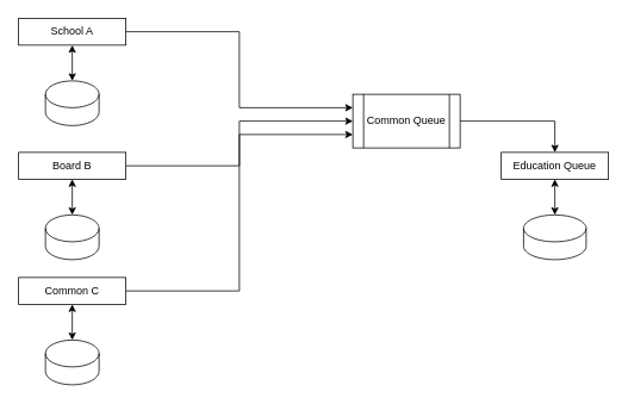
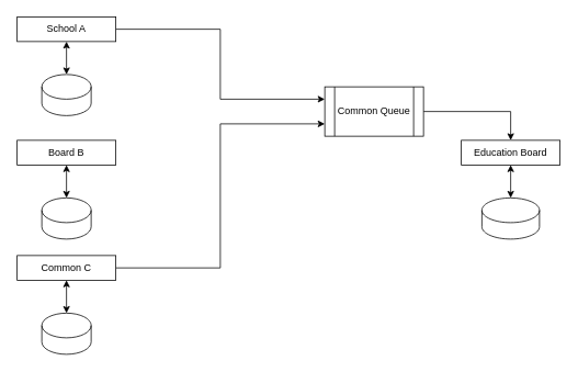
  <mxCell id="0" />
  <mxCell id="1" parent="0" />
  <mxCell id="2" style="edgeStyle=orthogonalEdgeStyle;rounded=0;orthogonalLoop=1;jettySize=auto;html=1;entryX=0;entryY=0.25;entryDx=0;entryDy=0;" edge="1" parent="1" source="3" target="15"><mxGeometry relative="1" as="geometry" /></mxCell>
  <mxCell id="3" value="School A" style="rounded=0;whiteSpace=wrap;html=1;" vertex="1" parent="1"><mxGeometry x="20" y="20" width="120" height="30" as="geometry" /></mxCell>
  <mxCell id="4" value="" style="shape=cylinder3;whiteSpace=wrap;html=1;boundedLbl=1;backgroundOutline=1;size=15;" vertex="1" parent="1"><mxGeometry x="50" y="90" width="60" height="50" as="geometry" /></mxCell>
  <mxCell id="5" value="" style="endArrow=classic;startArrow=classic;html=1;rounded=0;entryX=0.5;entryY=1;entryDx=0;entryDy=0;exitX=0.5;exitY=0;exitDx=0;exitDy=0;exitPerimeter=0;" edge="1" parent="1" source="4"><mxGeometry width="50" height="50" relative="1" as="geometry"><mxPoint x="70" y="100" as="sourcePoint" /><mxPoint x="80" y="50" as="targetPoint" /></mxGeometry></mxCell>
- <mxCell id="6" style="edgeStyle=orthogonalEdgeStyle;rounded=0;orthogonalLoop=1;jettySize=auto;html=1;entryX=0;entryY=0.5;entryDx=0;entryDy=0;" edge="1" parent="1" source="7" target="15"><mxGeometry relative="1" as="geometry" /></mxCell>
  <mxCell id="7" value="Board B" style="rounded=0;whiteSpace=wrap;html=1;" vertex="1" parent="1"><mxGeometry x="20" y="170" width="120" height="30" as="geometry" /></mxCell>
  <mxCell id="8" value="" style="shape=cylinder3;whiteSpace=wrap;html=1;boundedLbl=1;backgroundOutline=1;size=15;" vertex="1" parent="1"><mxGeometry x="50" y="240" width="60" height="50" as="geometry" /></mxCell>
  <mxCell id="9" value="" style="endArrow=classic;startArrow=classic;html=1;rounded=0;entryX=0.5;entryY=1;entryDx=0;entryDy=0;exitX=0.5;exitY=0;exitDx=0;exitDy=0;exitPerimeter=0;" edge="1" parent="1" source="8"><mxGeometry width="50" height="50" relative="1" as="geometry"><mxPoint x="70" y="250" as="sourcePoint" /><mxPoint x="80" y="200" as="targetPoint" /></mxGeometry></mxCell>
  <mxCell id="10" style="edgeStyle=orthogonalEdgeStyle;rounded=0;orthogonalLoop=1;jettySize=auto;html=1;entryX=0;entryY=0.75;entryDx=0;entryDy=0;" edge="1" parent="1" source="11" target="15"><mxGeometry relative="1" as="geometry" /></mxCell>
  <mxCell id="11" value="Common C" style="rounded=0;whiteSpace=wrap;html=1;" vertex="1" parent="1"><mxGeometry x="20" y="310" width="120" height="30" as="geometry" /></mxCell>
  <mxCell id="12" value="" style="shape=cylinder3;whiteSpace=wrap;html=1;boundedLbl=1;backgroundOutline=1;size=15;" vertex="1" parent="1"><mxGeometry x="50" y="380" width="60" height="50" as="geometry" /></mxCell>
  <mxCell id="13" value="" style="endArrow=classic;startArrow=classic;html=1;rounded=0;entryX=0.5;entryY=1;entryDx=0;entryDy=0;exitX=0.5;exitY=0;exitDx=0;exitDy=0;exitPerimeter=0;" edge="1" parent="1" source="12"><mxGeometry width="50" height="50" relative="1" as="geometry"><mxPoint x="70" y="390" as="sourcePoint" /><mxPoint x="80" y="340" as="targetPoint" /></mxGeometry></mxCell>
  <mxCell id="14" style="edgeStyle=orthogonalEdgeStyle;rounded=0;orthogonalLoop=1;jettySize=auto;html=1;" edge="1" parent="1" source="15" target="16"><mxGeometry relative="1" as="geometry" /></mxCell>
  <mxCell id="15" value="Common Queue" style="shape=process;whiteSpace=wrap;html=1;backgroundOutline=1;" vertex="1" parent="1"><mxGeometry x="394" y="105" width="120" height="60" as="geometry" /></mxCell>
- <mxCell id="16" value="Education Queue" style="rounded=0;whiteSpace=wrap;html=1;" vertex="1" parent="1"><mxGeometry x="560" y="170" width="120" height="30" as="geometry" /></mxCell>
+ <mxCell id="16" value="Education Board" style="rounded=0;whiteSpace=wrap;html=1;" vertex="1" parent="1"><mxGeometry x="560" y="170" width="120" height="30" as="geometry" /></mxCell>
  <mxCell id="17" value="" style="shape=cylinder3;whiteSpace=wrap;html=1;boundedLbl=1;backgroundOutline=1;size=15;" vertex="1" parent="1"><mxGeometry x="585" y="240" width="70" height="50" as="geometry" /></mxCell>
  <mxCell id="18" value="" style="endArrow=classic;startArrow=classic;html=1;rounded=0;entryX=0.5;entryY=1;entryDx=0;entryDy=0;exitX=0.5;exitY=0;exitDx=0;exitDy=0;exitPerimeter=0;" edge="1" parent="1" source="17"><mxGeometry width="50" height="50" relative="1" as="geometry"><mxPoint x="610" y="250" as="sourcePoint" /><mxPoint x="620" y="200" as="targetPoint" /></mxGeometry></mxCell>
